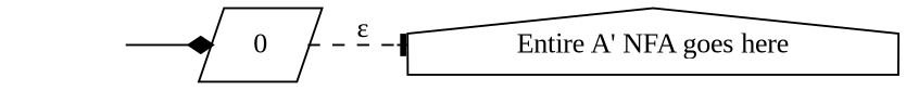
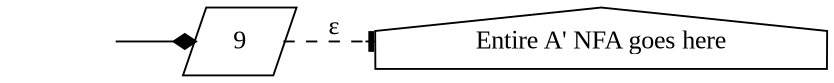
  digraph {
    fontname="Liberation Serif"
    rankdir=LR
    node [fontname="Liberation Serif"]
    edge [fontname="Liberation Serif"]
    entry [style=invis]
-   0 [shape=parallelogram]
+   0 [shape=parallelogram label=9]
    n3 [label="Entire A' NFA goes here" shape=house]
    entry -> 0 [arrowhead=diamond style=solid]
    0 -> n3 [arrowhead=tee label=<&epsilon;> style=dashed]
  }
